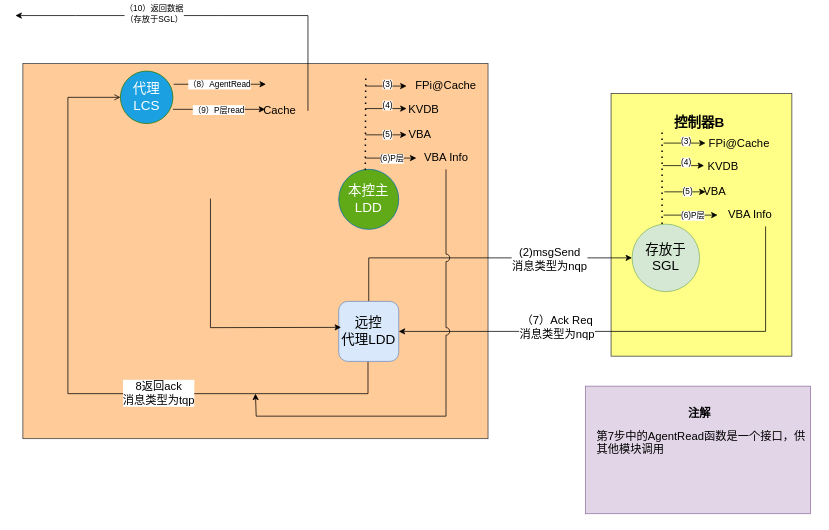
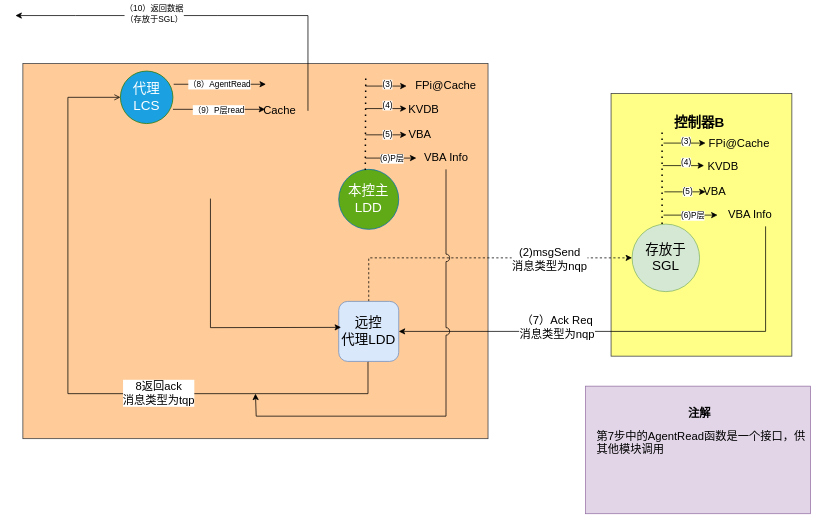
  <mxCell id="0" />
  <mxCell id="1" parent="0" />
  <mxCell id="2" value="" style="rounded=0;whiteSpace=wrap;html=1;fillColor=#ffff88;strokeColor=#36393d;" vertex="1" parent="1"><mxGeometry x="814" y="124" width="241" height="350" as="geometry" /></mxCell>
  <mxCell id="3" value="" style="rounded=0;whiteSpace=wrap;html=1;fillColor=#ffcc99;strokeColor=#36393d;" vertex="1" parent="1"><mxGeometry x="30" y="84" width="620" height="500" as="geometry" /></mxCell>
  <mxCell id="4" value="&lt;font style=&quot;font-size: 18px;&quot;&gt;代理LCS&lt;/font&gt;" style="ellipse;whiteSpace=wrap;html=1;aspect=fixed;fillColor=#1ba1e2;fontColor=#ffffff;strokeColor=#2D7600;" parent="1" vertex="1"><mxGeometry x="160" y="94" width="70" height="70" as="geometry" /></mxCell>
- <mxCell id="5" style="edgeStyle=orthogonalEdgeStyle;rounded=0;orthogonalLoop=1;jettySize=auto;html=1;exitX=0.5;exitY=0;exitDx=0;exitDy=0;entryX=0;entryY=0.5;entryDx=0;entryDy=0;" parent="1" source="9" target="10" edge="1"><mxGeometry relative="1" as="geometry"><mxPoint x="370" y="346" as="sourcePoint" /><mxPoint x="930" y="334" as="targetPoint" /><Array as="points"><mxPoint x="491" y="343" /></Array></mxGeometry></mxCell>
+ <mxCell id="5" style="edgeStyle=orthogonalEdgeStyle;rounded=0;orthogonalLoop=1;jettySize=auto;html=1;exitX=0.5;exitY=0;exitDx=0;exitDy=0;entryX=0;entryY=0.5;entryDx=0;entryDy=0;dashed=1;" parent="1" source="9" target="10" edge="1"><mxGeometry relative="1" as="geometry"><mxPoint x="370" y="346" as="sourcePoint" /><mxPoint x="930" y="334" as="targetPoint" /><Array as="points"><mxPoint x="491" y="343" /></Array></mxGeometry></mxCell>
  <mxCell id="6" value="&lt;font style=&quot;font-size: 15px;&quot;&gt;(2)msgSend&lt;br&gt;消息类型为nqp&lt;br&gt;&lt;/font&gt;" style="edgeLabel;html=1;align=center;verticalAlign=middle;resizable=0;points=[];" parent="5" vertex="1" connectable="0"><mxGeometry x="-0.189" y="3" relative="1" as="geometry"><mxPoint x="132" y="3" as="offset" /></mxGeometry></mxCell>
  <mxCell id="7" style="edgeStyle=orthogonalEdgeStyle;rounded=0;orthogonalLoop=1;jettySize=auto;html=1;entryX=0;entryY=0.5;entryDx=0;entryDy=0;exitX=0.5;exitY=1;exitDx=0;exitDy=0;endArrow=open;" edge="1" parent="1" source="9" target="4"><mxGeometry relative="1" as="geometry"><Array as="points"><mxPoint x="490" y="524" /><mxPoint x="90" y="524" /><mxPoint x="90" y="129" /></Array></mxGeometry></mxCell>
  <mxCell id="8" value="&lt;font style=&quot;font-size: 15px;&quot;&gt;8返回ack&lt;br&gt;消息类型为tqp&lt;/font&gt;" style="edgeLabel;html=1;align=center;verticalAlign=middle;resizable=0;points=[];" vertex="1" connectable="0" parent="7"><mxGeometry x="-0.29" y="-2" relative="1" as="geometry"><mxPoint x="-1" as="offset" /></mxGeometry></mxCell>
  <mxCell id="9" value="&lt;font style=&quot;font-size: 18px;&quot;&gt;远控&lt;br&gt;代理LDD&lt;/font&gt;" style="whiteSpace=wrap;html=1;aspect=fixed;fillColor=#dae8fc;strokeColor=#6c8ebf;rounded=1;" parent="1" vertex="1"><mxGeometry x="451" y="401" width="80" height="80" as="geometry" /></mxCell>
  <mxCell id="10" value="&lt;span style=&quot;font-size: 18px;&quot;&gt;存放于SGL&lt;br&gt;&lt;/span&gt;" style="ellipse;whiteSpace=wrap;html=1;aspect=fixed;fillColor=#d5e8d4;strokeColor=#82b366;" parent="1" vertex="1"><mxGeometry x="842" y="298" width="90" height="90" as="geometry" /></mxCell>
  <mxCell id="11" value="" style="endArrow=classic;html=1;rounded=0;entryX=0;entryY=0.5;entryDx=0;entryDy=0;" parent="1" edge="1"><mxGeometry width="50" height="50" relative="1" as="geometry"><mxPoint x="884" y="190" as="sourcePoint" /><mxPoint x="940" y="190" as="targetPoint" /></mxGeometry></mxCell>
  <mxCell id="12" value="(3)" style="edgeLabel;html=1;align=center;verticalAlign=middle;resizable=0;points=[];" parent="11" vertex="1" connectable="0"><mxGeometry x="0.042" y="3" relative="1" as="geometry"><mxPoint as="offset" /></mxGeometry></mxCell>
  <mxCell id="13" value="&lt;font style=&quot;font-size: 15px;&quot;&gt;FPi@Cache&lt;/font&gt;" style="text;strokeColor=none;align=center;fillColor=none;html=1;verticalAlign=middle;whiteSpace=wrap;rounded=0;" parent="1" vertex="1"><mxGeometry x="940" y="173" width="90" height="34" as="geometry" /></mxCell>
  <mxCell id="14" value="" style="endArrow=classic;html=1;rounded=0;entryX=0;entryY=0.5;entryDx=0;entryDy=0;" parent="1" edge="1"><mxGeometry width="50" height="50" relative="1" as="geometry"><mxPoint x="883" y="220" as="sourcePoint" /><mxPoint x="938" y="220" as="targetPoint" /></mxGeometry></mxCell>
  <mxCell id="15" value="(4)" style="edgeLabel;html=1;align=center;verticalAlign=middle;resizable=0;points=[];" parent="14" vertex="1" connectable="0"><mxGeometry x="0.042" y="5" relative="1" as="geometry"><mxPoint x="1" as="offset" /></mxGeometry></mxCell>
  <mxCell id="16" value="&lt;font style=&quot;font-size: 15px;&quot;&gt;KVDB&lt;/font&gt;" style="text;strokeColor=none;align=center;fillColor=none;html=1;verticalAlign=middle;whiteSpace=wrap;rounded=0;" parent="1" vertex="1"><mxGeometry x="936" y="203" width="55" height="34" as="geometry" /></mxCell>
  <mxCell id="17" value="" style="endArrow=classic;html=1;rounded=0;entryX=0;entryY=0.5;entryDx=0;entryDy=0;" parent="1" edge="1"><mxGeometry width="50" height="50" relative="1" as="geometry"><mxPoint x="885" y="255" as="sourcePoint" /><mxPoint x="940" y="255" as="targetPoint" /></mxGeometry></mxCell>
  <mxCell id="18" value="(5)" style="edgeLabel;html=1;align=center;verticalAlign=middle;resizable=0;points=[];" parent="17" vertex="1" connectable="0"><mxGeometry x="0.042" y="1" relative="1" as="geometry"><mxPoint x="1" as="offset" /></mxGeometry></mxCell>
  <mxCell id="19" value="&lt;font style=&quot;font-size: 15px;&quot;&gt;VBA&lt;/font&gt;" style="text;strokeColor=none;align=center;fillColor=none;html=1;verticalAlign=middle;whiteSpace=wrap;rounded=0;" parent="1" vertex="1"><mxGeometry x="930" y="237" width="45" height="34" as="geometry" /></mxCell>
  <mxCell id="20" style="edgeStyle=orthogonalEdgeStyle;rounded=0;orthogonalLoop=1;jettySize=auto;html=1;entryX=1;entryY=0.5;entryDx=0;entryDy=0;" parent="1" source="22" edge="1" target="9"><mxGeometry relative="1" as="geometry"><mxPoint x="400" y="374" as="targetPoint" /><Array as="points"><mxPoint x="1020" y="441" /></Array></mxGeometry></mxCell>
  <mxCell id="21" value="&lt;font style=&quot;font-size: 15px;&quot;&gt;（7）Ack Req&lt;br&gt;消息类型为nqp&lt;br&gt;&lt;/font&gt;" style="edgeLabel;html=1;align=center;verticalAlign=middle;resizable=0;points=[];" parent="20" vertex="1" connectable="0"><mxGeometry x="-0.223" relative="1" as="geometry"><mxPoint x="-175" y="-7" as="offset" /></mxGeometry></mxCell>
  <mxCell id="22" value="&lt;font style=&quot;font-size: 15px;&quot;&gt;VBA Info&lt;/font&gt;" style="text;strokeColor=none;align=center;fillColor=none;html=1;verticalAlign=middle;whiteSpace=wrap;rounded=0;" parent="1" vertex="1"><mxGeometry x="962" y="267" width="75" height="34" as="geometry" /></mxCell>
  <mxCell id="23" value="" style="endArrow=classic;html=1;rounded=0;" parent="1" edge="1"><mxGeometry width="50" height="50" relative="1" as="geometry"><mxPoint x="884" y="286" as="sourcePoint" /><mxPoint x="956" y="286" as="targetPoint" /></mxGeometry></mxCell>
  <mxCell id="24" value="(6)P层" style="edgeLabel;html=1;align=center;verticalAlign=middle;resizable=0;points=[];" parent="23" vertex="1" connectable="0"><mxGeometry x="-0.176" relative="1" as="geometry"><mxPoint x="8" as="offset" /></mxGeometry></mxCell>
  <mxCell id="25" value="" style="endArrow=classic;html=1;rounded=0;" parent="1" edge="1"><mxGeometry width="50" height="50" relative="1" as="geometry"><mxPoint x="231" y="111.57" as="sourcePoint" /><mxPoint x="354" y="111.57" as="targetPoint" /></mxGeometry></mxCell>
  <mxCell id="26" value="（8）AgentRead" style="edgeLabel;html=1;align=center;verticalAlign=middle;resizable=0;points=[];" parent="25" vertex="1" connectable="0"><mxGeometry x="-0.217" y="1" relative="1" as="geometry"><mxPoint x="12" y="1" as="offset" /></mxGeometry></mxCell>
  <mxCell id="27" value="" style="endArrow=classic;html=1;rounded=0;" parent="1" edge="1"><mxGeometry width="50" height="50" relative="1" as="geometry"><mxPoint x="230" y="145" as="sourcePoint" /><mxPoint x="353" y="145" as="targetPoint" /></mxGeometry></mxCell>
  <mxCell id="28" value="（9）P层read" style="edgeLabel;html=1;align=center;verticalAlign=middle;resizable=0;points=[];" parent="27" vertex="1" connectable="0"><mxGeometry x="-0.217" y="1" relative="1" as="geometry"><mxPoint x="12" y="1" as="offset" /></mxGeometry></mxCell>
  <mxCell id="29" value="" style="endArrow=none;dashed=1;html=1;dashPattern=1 3;strokeWidth=2;rounded=0;exitX=0.5;exitY=0;exitDx=0;exitDy=0;" parent="1" edge="1"><mxGeometry width="50" height="50" relative="1" as="geometry"><mxPoint x="882" y="298" as="sourcePoint" /><mxPoint x="882" y="174" as="targetPoint" /></mxGeometry></mxCell>
  <mxCell id="30" value="&lt;font style=&quot;font-size: 18px;&quot;&gt;&lt;b&gt;控制器B&lt;/b&gt;&lt;/font&gt;" style="text;strokeColor=none;align=center;fillColor=none;html=1;verticalAlign=middle;whiteSpace=wrap;rounded=0;" parent="1" vertex="1"><mxGeometry x="892" y="148" width="80" height="30" as="geometry" /></mxCell>
  <mxCell id="31" value="" style="endArrow=classic;html=1;rounded=0;exitX=1;exitY=0.5;exitDx=0;exitDy=0;" parent="1" edge="1"><mxGeometry width="50" height="50" relative="1" as="geometry"><mxPoint x="410" y="147" as="sourcePoint" /><mxPoint x="20" y="20" as="targetPoint" /><Array as="points"><mxPoint x="410" y="20" /><mxPoint x="290" y="20" /><mxPoint x="100" y="20" /></Array></mxGeometry></mxCell>
  <mxCell id="32" value="（10）返回数据&lt;br&gt;（存放于SGL）" style="edgeLabel;html=1;align=center;verticalAlign=middle;resizable=0;points=[];" parent="31" vertex="1" connectable="0"><mxGeometry x="0.288" y="-3" relative="1" as="geometry"><mxPoint as="offset" /></mxGeometry></mxCell>
  <mxCell id="33" value="" style="group" parent="1" vertex="1" connectable="0"><mxGeometry x="740" y="514" width="343" height="170" as="geometry" /></mxCell>
  <mxCell id="34" value="" style="whiteSpace=wrap;html=1;fillColor=#e1d5e7;strokeColor=#9673a6;" parent="33" vertex="1"><mxGeometry x="40" width="300" height="170" as="geometry" /></mxCell>
  <mxCell id="35" value="&lt;font style=&quot;font-size: 15px;&quot;&gt;第7步中的AgentRead函数是一个接口，供其他模块调用&lt;/font&gt;" style="text;strokeColor=none;align=left;fillColor=none;html=1;verticalAlign=middle;whiteSpace=wrap;rounded=0;" parent="33" vertex="1"><mxGeometry x="53" y="60" width="290" height="30" as="geometry" /></mxCell>
  <mxCell id="36" value="&lt;font style=&quot;font-size: 15px;&quot;&gt;&lt;b&gt;注解&lt;/b&gt;&lt;/font&gt;" style="text;strokeColor=none;align=center;fillColor=none;html=1;verticalAlign=middle;whiteSpace=wrap;rounded=0;" parent="33" vertex="1"><mxGeometry x="161.5" y="20" width="60" height="30" as="geometry" /></mxCell>
  <mxCell id="37" value="&lt;font style=&quot;font-size: 18px;&quot;&gt;本控主LDD&lt;/font&gt;" style="ellipse;whiteSpace=wrap;html=1;aspect=fixed;fillColor=#60a917;fontColor=#ffffff;strokeColor=#006EAF;" vertex="1" parent="1"><mxGeometry x="451" y="225" width="80" height="80" as="geometry" /></mxCell>
  <mxCell id="38" value="" style="endArrow=classic;html=1;rounded=0;entryX=0;entryY=0.5;entryDx=0;entryDy=0;" edge="1" parent="1"><mxGeometry width="50" height="50" relative="1" as="geometry"><mxPoint x="486.5" y="114" as="sourcePoint" /><mxPoint x="541.5" y="114" as="targetPoint" /></mxGeometry></mxCell>
  <mxCell id="39" value="(3)" style="edgeLabel;html=1;align=center;verticalAlign=middle;resizable=0;points=[];" vertex="1" connectable="0" parent="38"><mxGeometry x="0.042" y="3" relative="1" as="geometry"><mxPoint as="offset" /></mxGeometry></mxCell>
  <mxCell id="40" value="" style="endArrow=classic;html=1;rounded=0;entryX=0;entryY=0.5;entryDx=0;entryDy=0;" edge="1" parent="1"><mxGeometry width="50" height="50" relative="1" as="geometry"><mxPoint x="486.5" y="144" as="sourcePoint" /><mxPoint x="541.5" y="144" as="targetPoint" /></mxGeometry></mxCell>
  <mxCell id="41" value="(4)" style="edgeLabel;html=1;align=center;verticalAlign=middle;resizable=0;points=[];" vertex="1" connectable="0" parent="40"><mxGeometry x="0.042" y="5" relative="1" as="geometry"><mxPoint as="offset" /></mxGeometry></mxCell>
  <mxCell id="42" value="&lt;font style=&quot;font-size: 15px;&quot;&gt;KVDB&lt;/font&gt;" style="text;strokeColor=none;align=center;fillColor=none;html=1;verticalAlign=middle;whiteSpace=wrap;rounded=0;" vertex="1" parent="1"><mxGeometry x="536.5" y="127" width="55" height="34" as="geometry" /></mxCell>
  <mxCell id="43" value="" style="endArrow=classic;html=1;rounded=0;entryX=0;entryY=0.5;entryDx=0;entryDy=0;" edge="1" parent="1"><mxGeometry width="50" height="50" relative="1" as="geometry"><mxPoint x="486.5" y="179" as="sourcePoint" /><mxPoint x="541.5" y="179" as="targetPoint" /></mxGeometry></mxCell>
  <mxCell id="44" value="(5)" style="edgeLabel;html=1;align=center;verticalAlign=middle;resizable=0;points=[];" vertex="1" connectable="0" parent="43"><mxGeometry x="0.042" y="1" relative="1" as="geometry"><mxPoint as="offset" /></mxGeometry></mxCell>
  <mxCell id="45" value="&lt;font style=&quot;font-size: 15px;&quot;&gt;VBA&lt;/font&gt;" style="text;strokeColor=none;align=center;fillColor=none;html=1;verticalAlign=middle;whiteSpace=wrap;rounded=0;" vertex="1" parent="1"><mxGeometry x="536.5" y="161" width="45" height="34" as="geometry" /></mxCell>
  <mxCell id="46" value="" style="endArrow=classic;html=1;rounded=0;entryX=0;entryY=0.5;entryDx=0;entryDy=0;" edge="1" parent="1"><mxGeometry width="50" height="50" relative="1" as="geometry"><mxPoint x="486.5" y="210" as="sourcePoint" /><mxPoint x="554.5" y="210" as="targetPoint" /></mxGeometry></mxCell>
  <mxCell id="47" value="(6)P层" style="edgeLabel;html=1;align=center;verticalAlign=middle;resizable=0;points=[];" vertex="1" connectable="0" parent="46"><mxGeometry x="-0.176" relative="1" as="geometry"><mxPoint x="7" as="offset" /></mxGeometry></mxCell>
  <mxCell id="48" value="" style="endArrow=none;dashed=1;html=1;dashPattern=1 3;strokeWidth=2;rounded=0;" edge="1" parent="1"><mxGeometry width="50" height="50" relative="1" as="geometry"><mxPoint x="486.41" y="226" as="sourcePoint" /><mxPoint x="487" y="104" as="targetPoint" /></mxGeometry></mxCell>
  <mxCell id="49" value="&lt;font style=&quot;font-size: 15px;&quot;&gt;Cache&lt;/font&gt;" style="text;strokeColor=none;align=center;fillColor=none;html=1;verticalAlign=middle;whiteSpace=wrap;rounded=0;" vertex="1" parent="1"><mxGeometry x="335" y="129" width="75" height="34" as="geometry" /></mxCell>
  <mxCell id="50" value="&lt;font style=&quot;font-size: 15px;&quot;&gt;FPi@Cache&lt;/font&gt;" style="text;strokeColor=none;align=center;fillColor=none;html=1;verticalAlign=middle;whiteSpace=wrap;rounded=0;" vertex="1" parent="1"><mxGeometry x="549" y="95" width="90" height="34" as="geometry" /></mxCell>
  <mxCell id="51" value="" style="edgeStyle=none;orthogonalLoop=1;jettySize=auto;html=1;rounded=0;entryX=0.039;entryY=0.433;entryDx=0;entryDy=0;entryPerimeter=0;" edge="1" parent="1" target="9"><mxGeometry width="80" relative="1" as="geometry"><mxPoint x="280" y="264" as="sourcePoint" /><mxPoint x="470" y="254" as="targetPoint" /><Array as="points"><mxPoint x="280" y="436" /></Array></mxGeometry></mxCell>
  <mxCell id="52" style="edgeStyle=orthogonalEdgeStyle;rounded=0;orthogonalLoop=1;jettySize=auto;html=1;jumpStyle=arc;jumpSize=10;" edge="1" parent="1" source="53"><mxGeometry relative="1" as="geometry"><mxPoint y="524" as="targetPoint" x="340" /><Array as="points"><mxPoint x="594" y="554" /><mxPoint x="341" y="554" /><mxPoint x="341" y="524" /></Array></mxGeometry></mxCell>
  <mxCell id="53" value="&lt;font style=&quot;font-size: 15px;&quot;&gt;VBA Info&lt;/font&gt;" style="text;strokeColor=none;align=center;fillColor=none;html=1;verticalAlign=middle;whiteSpace=wrap;rounded=0;" vertex="1" parent="1"><mxGeometry x="556.5" y="191" width="75" height="34" as="geometry" /></mxCell>
